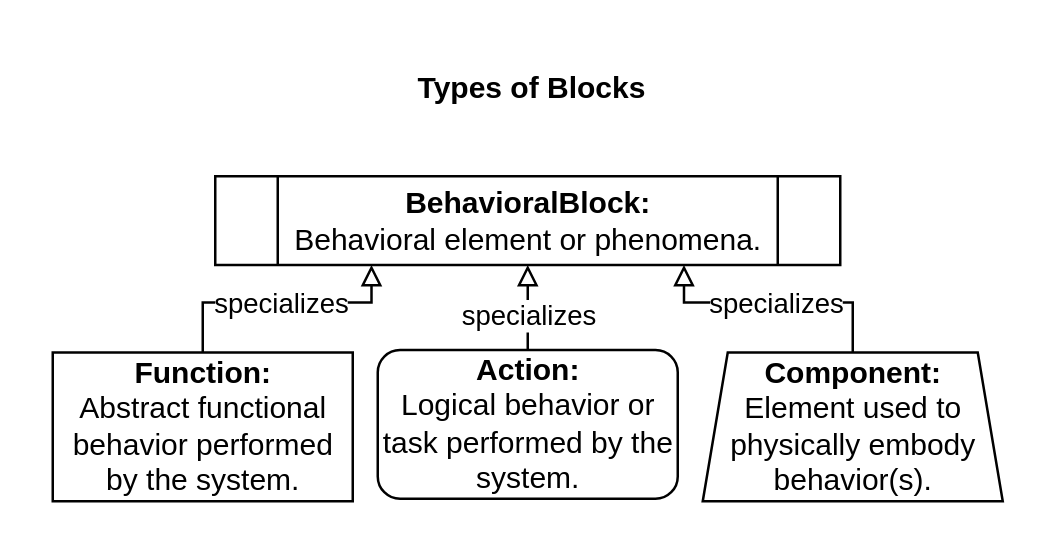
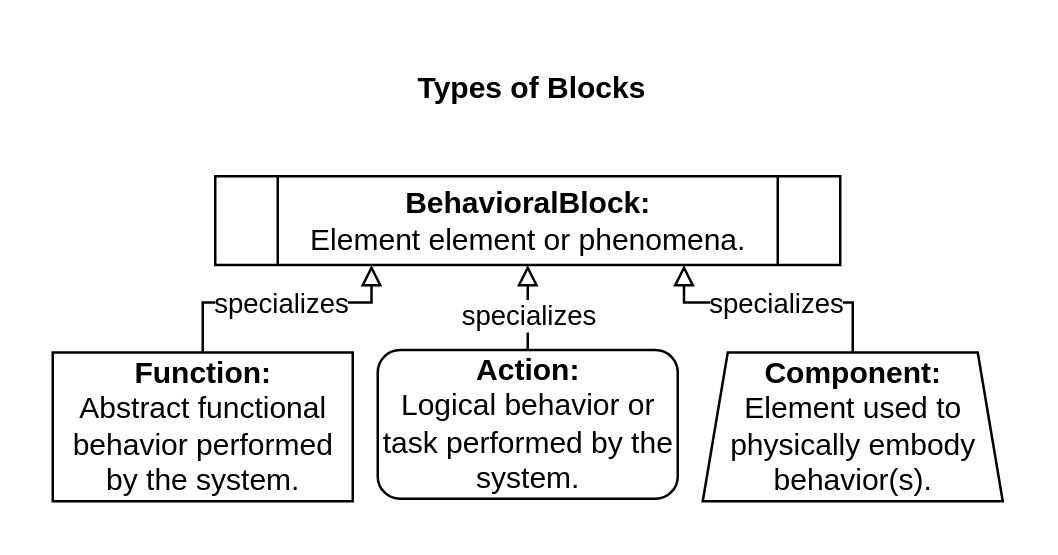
  <mxCell id="0" />
  <mxCell id="1" parent="0" />
  <mxCell id="2" value="specializes" style="edgeStyle=orthogonalEdgeStyle;rounded=0;orthogonalLoop=1;jettySize=auto;html=1;exitX=0.5;exitY=0;exitDx=0;exitDy=0;entryX=0.25;entryY=1;entryDx=0;entryDy=0;endArrow=block;endFill=0;" parent="1" source="3" target="6" edge="1"><mxGeometry relative="1" as="geometry" /></mxCell>
  <mxCell id="3" value="&lt;b&gt;Function:&lt;/b&gt;&lt;br&gt;Abstract functional behavior performed by the system." style="rounded=0;whiteSpace=wrap;html=1;" parent="1" vertex="1"><mxGeometry x="20.5" y="140.5" width="120" height="59.5" as="geometry" /></mxCell>
  <mxCell id="4" value="specializes" style="edgeStyle=orthogonalEdgeStyle;rounded=0;orthogonalLoop=1;jettySize=auto;html=1;exitX=0.5;exitY=0;exitDx=0;exitDy=0;endArrow=block;endFill=0;" parent="1" source="5" target="6" edge="1"><mxGeometry x="0.13" relative="1" as="geometry"><mxPoint as="offset" /></mxGeometry></mxCell>
  <mxCell id="5" value="&lt;b&gt;Action: &lt;br&gt;&lt;/b&gt;Logical behavior or task performed by the system." style="rounded=1;whiteSpace=wrap;html=1;" parent="1" vertex="1"><mxGeometry x="150.5" y="139.5" width="120" height="59.5" as="geometry" /></mxCell>
- <mxCell id="6" value="&lt;b&gt;BehavioralBlock:&lt;/b&gt;&lt;br&gt;Behavioral element or phenomena." style="shape=process;whiteSpace=wrap;html=1;backgroundOutline=1;" parent="1" vertex="1"><mxGeometry x="85.5" y="70" width="250" height="35.5" as="geometry" /></mxCell>
+ <mxCell id="6" value="&lt;b&gt;BehavioralBlock:&lt;/b&gt;&lt;br&gt;Element element or phenomena." style="shape=process;whiteSpace=wrap;html=1;backgroundOutline=1;" parent="1" vertex="1"><mxGeometry x="85.5" y="70" width="250" height="35.5" as="geometry" /></mxCell>
  <mxCell id="7" value="specializes" style="edgeStyle=orthogonalEdgeStyle;rounded=0;orthogonalLoop=1;jettySize=auto;html=1;exitX=0.5;exitY=0;exitDx=0;exitDy=0;entryX=0.75;entryY=1;entryDx=0;entryDy=0;endArrow=block;endFill=0;" parent="1" source="8" target="6" edge="1"><mxGeometry relative="1" as="geometry" /></mxCell>
  <mxCell id="8" value="&lt;b&gt;Component:&lt;/b&gt;&lt;br&gt;Element used to physically embody behavior(s)." style="shape=trapezoid;perimeter=trapezoidPerimeter;whiteSpace=wrap;html=1;fixedSize=1;size=10;" parent="1" vertex="1"><mxGeometry x="280.5" y="140.5" width="120" height="59.5" as="geometry" /></mxCell>
  <mxCell id="9" value="&lt;b&gt;Types of Blocks&lt;/b&gt;" style="text;html=1;strokeColor=none;fillColor=none;align=center;verticalAlign=middle;whiteSpace=wrap;rounded=0;" parent="1" vertex="1"><mxGeometry x="164.5" y="20" width="95" height="30" as="geometry" /></mxCell>
